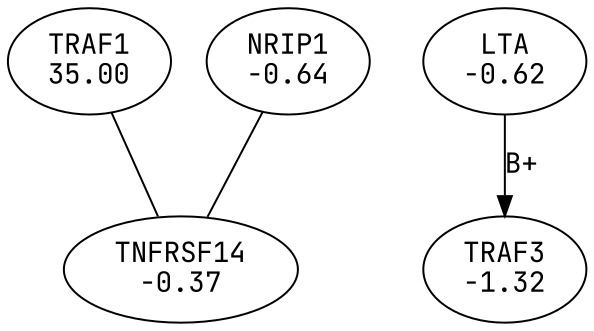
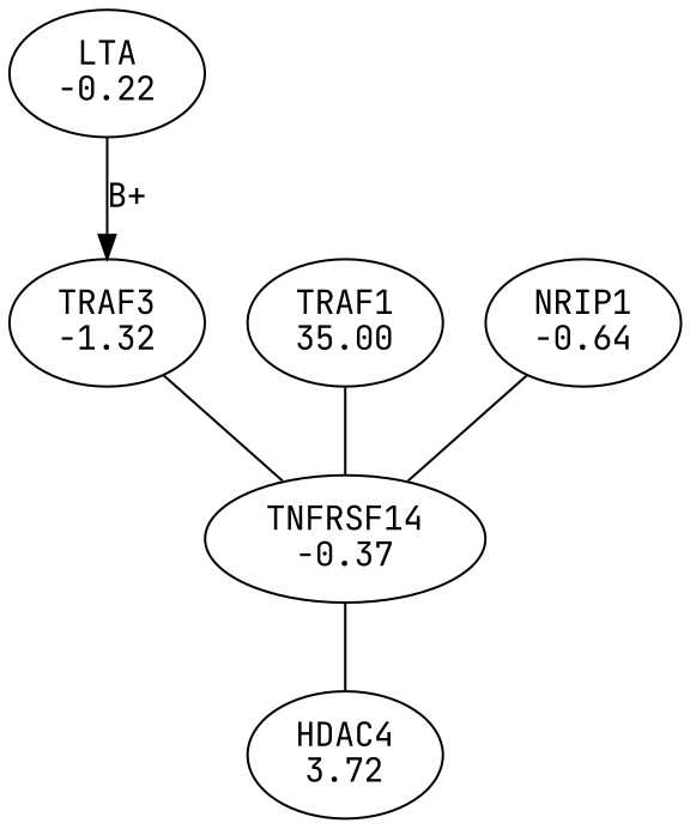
  digraph {
    fontname="JetBrains Mono"
    node [fontname="JetBrains Mono"]
    edge [arrowhead=none fontname="JetBrains Mono"]
    n1 [label="TNFRSF14\n-0.37"]
-   n3 [label="LTA\n-0.62"]
+   n2 [label="HDAC4\n3.72"]
+   n3 [label="LTA\n-0.22"]
    n4 [label="TRAF3\n-1.32"]
    n5 [label="TRAF1\n35.00"]
    n6 [label="NRIP1\n-0.64"]
+   n1 -> n2
    n3 -> n4 [label="B+" arrowhead=""]
+   n4 -> n1
    n5 -> n1
    n6 -> n1
  }
